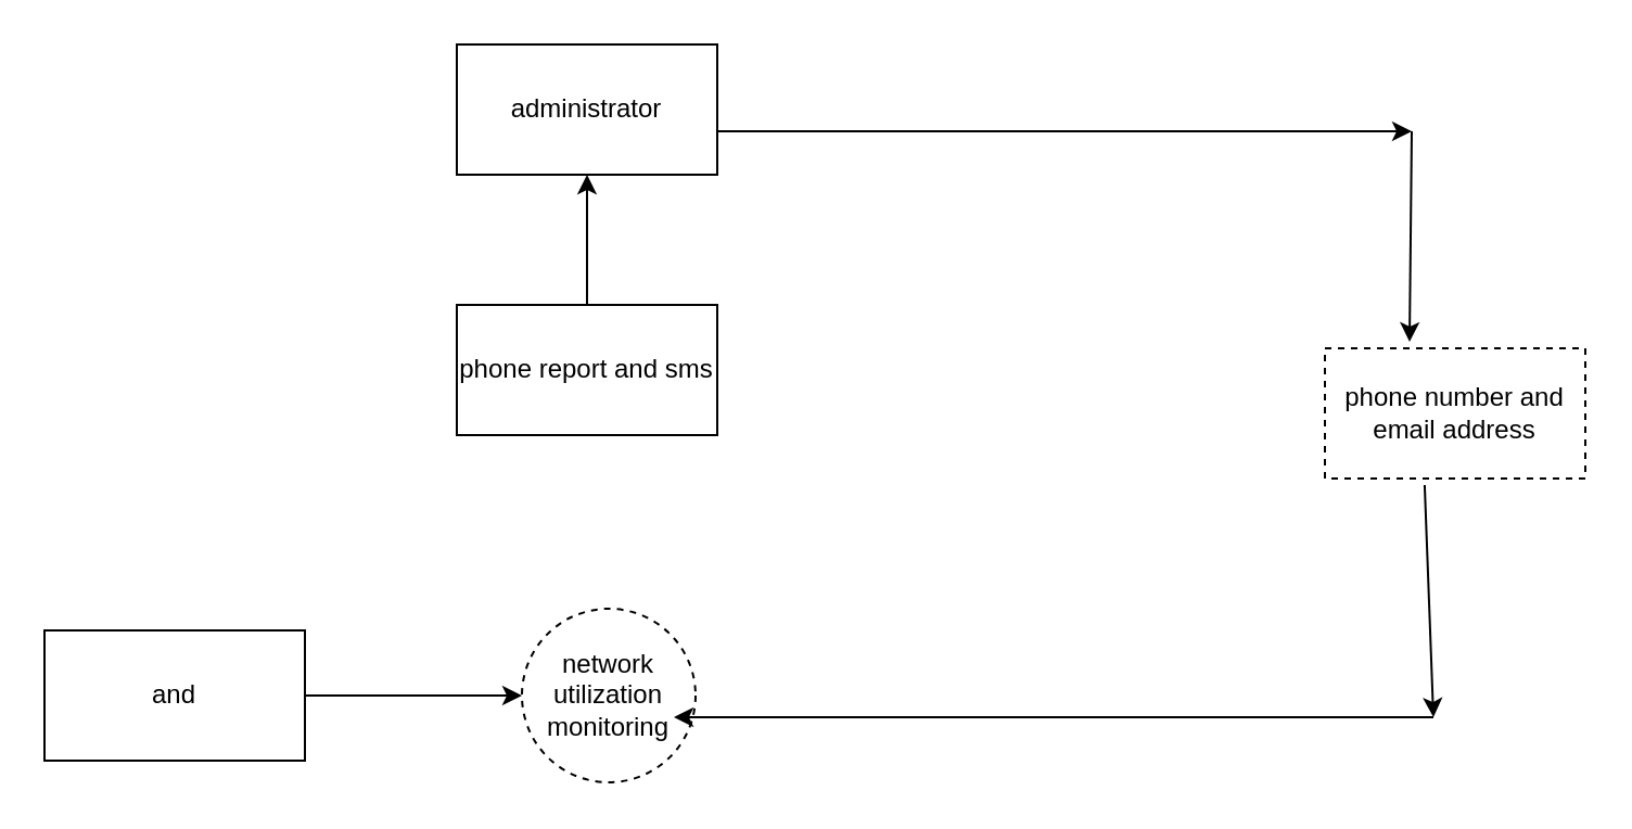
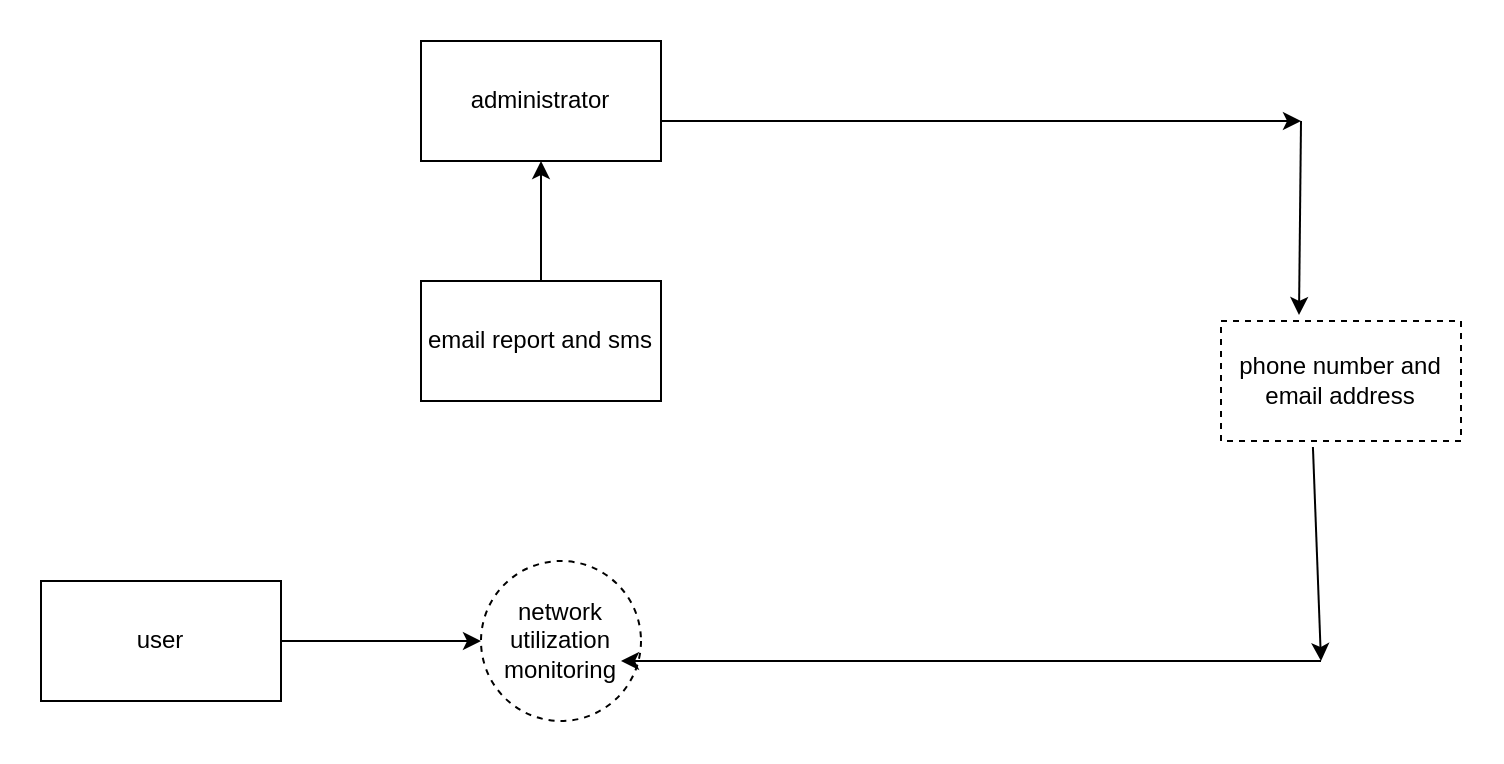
  <mxCell id="0" />
  <mxCell id="1" parent="0" />
  <mxCell id="2" value="administrator" style="rounded=0;whiteSpace=wrap;html=1;" vertex="1" parent="1"><mxGeometry x="210" y="20" width="120" height="60" as="geometry" /></mxCell>
  <mxCell id="3" value="phone number and email address" style="rounded=0;whiteSpace=wrap;html=1;dashed=1;" vertex="1" parent="1"><mxGeometry x="610" y="160" width="120" height="60" as="geometry" /></mxCell>
  <mxCell id="4" value="network utilization monitoring" style="ellipse;whiteSpace=wrap;html=1;aspect=fixed;dashed=1;" vertex="1" parent="1"><mxGeometry x="240" y="280" width="80" height="80" as="geometry" /></mxCell>
- <mxCell id="5" value="and" style="rounded=0;whiteSpace=wrap;html=1;" vertex="1" parent="1"><mxGeometry x="20" y="290" width="120" height="60" as="geometry" /></mxCell>
- <mxCell id="6" value="phone report and sms" style="rounded=0;whiteSpace=wrap;html=1;" vertex="1" parent="1"><mxGeometry x="210" y="140" width="120" height="60" as="geometry" /></mxCell>
+ <mxCell id="5" value="user" style="rounded=0;whiteSpace=wrap;html=1;" vertex="1" parent="1"><mxGeometry x="20" y="290" width="120" height="60" as="geometry" /></mxCell>
+ <mxCell id="6" value="email report and sms" style="rounded=0;whiteSpace=wrap;html=1;" vertex="1" parent="1"><mxGeometry x="210" y="140" width="120" height="60" as="geometry" /></mxCell>
  <mxCell id="7" value="" style="endArrow=classic;html=1;rounded=0;entryX=0.875;entryY=0.625;entryDx=0;entryDy=0;entryPerimeter=0;" edge="1" parent="1" target="4"><mxGeometry width="50" height="50" relative="1" as="geometry"><mxPoint x="660" y="330" as="sourcePoint" /><mxPoint x="330" y="330" as="targetPoint" /></mxGeometry></mxCell>
  <mxCell id="8" value="" style="endArrow=classic;html=1;rounded=0;exitX=0.383;exitY=1.05;exitDx=0;exitDy=0;exitPerimeter=0;" edge="1" parent="1" source="3"><mxGeometry width="50" height="50" relative="1" as="geometry"><mxPoint x="410" y="250" as="sourcePoint" /><mxPoint x="660" y="330" as="targetPoint" /></mxGeometry></mxCell>
  <mxCell id="9" value="" style="endArrow=classic;html=1;rounded=0;entryX=0;entryY=0.5;entryDx=0;entryDy=0;" edge="1" parent="1" target="4"><mxGeometry width="50" height="50" relative="1" as="geometry"><mxPoint x="140" y="320" as="sourcePoint" /><mxPoint x="190" y="270" as="targetPoint" /></mxGeometry></mxCell>
  <mxCell id="10" value="" style="endArrow=classic;html=1;rounded=0;entryX=0.5;entryY=1;entryDx=0;entryDy=0;" edge="1" parent="1" target="2"><mxGeometry width="50" height="50" relative="1" as="geometry"><mxPoint x="270" y="140" as="sourcePoint" /><mxPoint x="320" y="90" as="targetPoint" /></mxGeometry></mxCell>
  <mxCell id="11" value="" style="endArrow=classic;html=1;rounded=0;" edge="1" parent="1"><mxGeometry width="50" height="50" relative="1" as="geometry"><mxPoint x="330" y="60" as="sourcePoint" /><mxPoint x="650" y="60" as="targetPoint" /></mxGeometry></mxCell>
  <mxCell id="12" value="" style="endArrow=classic;html=1;rounded=0;entryX=0.325;entryY=-0.05;entryDx=0;entryDy=0;entryPerimeter=0;" edge="1" parent="1" target="3"><mxGeometry width="50" height="50" relative="1" as="geometry"><mxPoint x="650" y="60" as="sourcePoint" /><mxPoint x="610" y="130" as="targetPoint" /></mxGeometry></mxCell>
